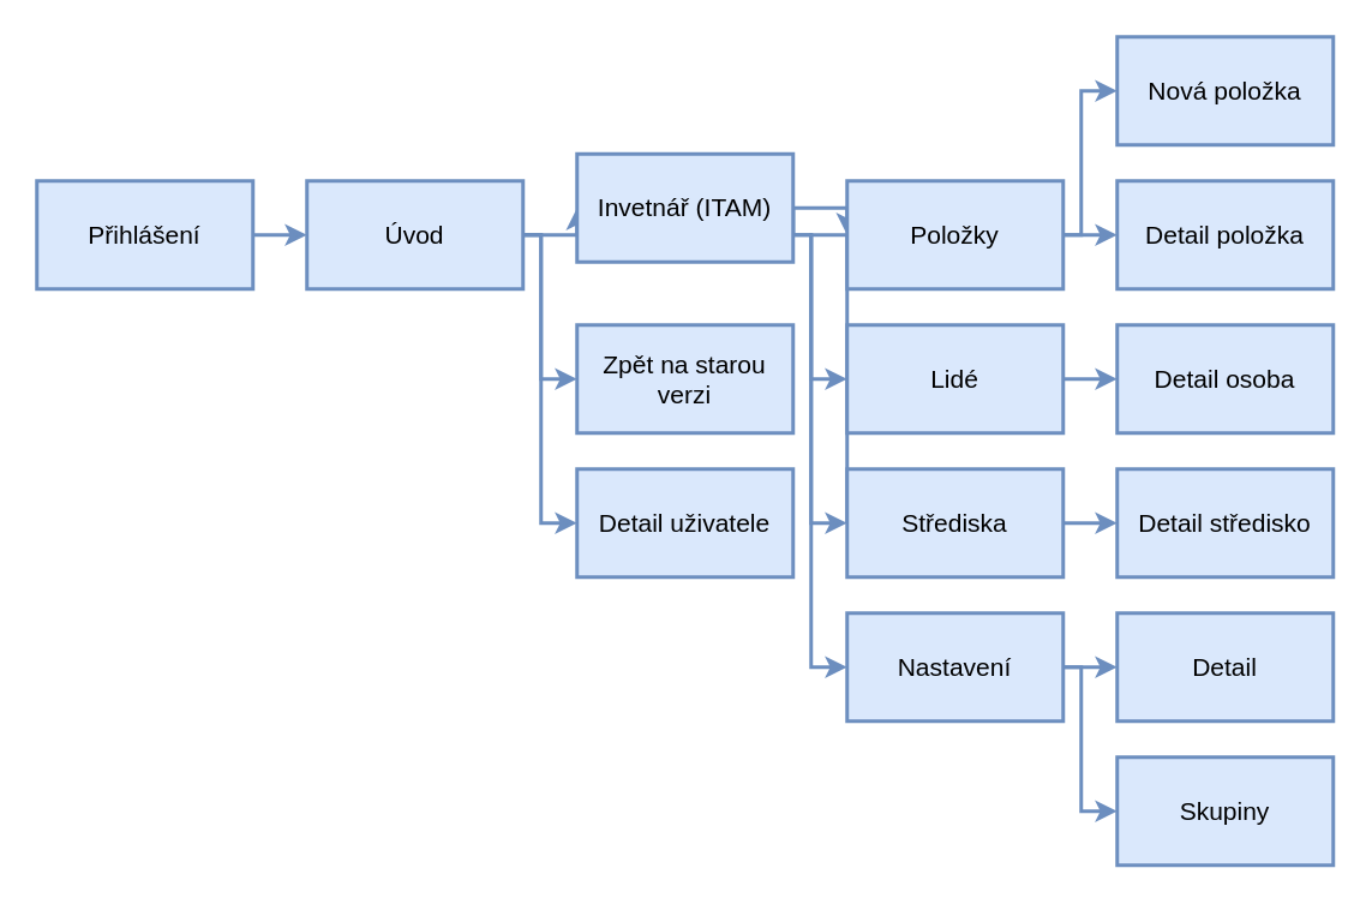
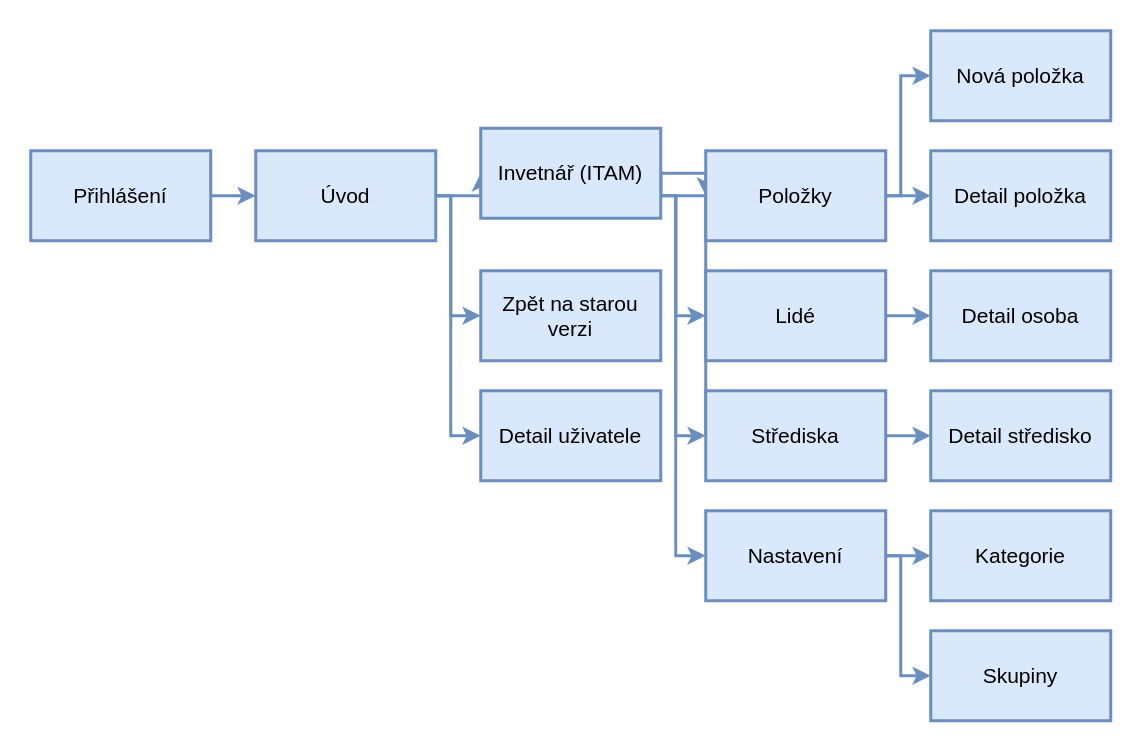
  <mxCell id="0" />
  <mxCell id="1" parent="0" />
  <mxCell id="2" style="edgeStyle=orthogonalEdgeStyle;rounded=0;orthogonalLoop=1;jettySize=auto;html=1;exitX=1;exitY=0.5;exitDx=0;exitDy=0;entryX=0;entryY=0.5;entryDx=0;entryDy=0;fontSize=14;strokeWidth=2;fillColor=#dae8fc;strokeColor=#6c8ebf;" edge="1" parent="1" source="3" target="7"><mxGeometry relative="1" as="geometry" /></mxCell>
  <mxCell id="3" value="Přihlášení" style="rounded=0;whiteSpace=wrap;html=1;fontSize=14;strokeWidth=2;fillColor=#dae8fc;strokeColor=#6c8ebf;" vertex="1" parent="1"><mxGeometry x="20" y="100" width="120" height="60" as="geometry" /></mxCell>
  <mxCell id="4" style="edgeStyle=orthogonalEdgeStyle;rounded=0;orthogonalLoop=1;jettySize=auto;html=1;exitX=1;exitY=0.5;exitDx=0;exitDy=0;entryX=0;entryY=0.5;entryDx=0;entryDy=0;fontSize=14;strokeWidth=2;fillColor=#dae8fc;strokeColor=#6c8ebf;" edge="1" parent="1" source="7" target="12"><mxGeometry relative="1" as="geometry" /></mxCell>
  <mxCell id="5" style="edgeStyle=orthogonalEdgeStyle;rounded=0;orthogonalLoop=1;jettySize=auto;html=1;exitX=1;exitY=0.5;exitDx=0;exitDy=0;entryX=0;entryY=0.5;entryDx=0;entryDy=0;fontSize=14;strokeWidth=2;fillColor=#dae8fc;strokeColor=#6c8ebf;" edge="1" parent="1" source="7" target="13"><mxGeometry relative="1" as="geometry"><Array as="points"><mxPoint x="300" y="130" /><mxPoint x="300" y="210" /></Array></mxGeometry></mxCell>
  <mxCell id="6" style="edgeStyle=orthogonalEdgeStyle;rounded=0;orthogonalLoop=1;jettySize=auto;html=1;exitX=1;exitY=0.5;exitDx=0;exitDy=0;entryX=0;entryY=0.5;entryDx=0;entryDy=0;fontSize=14;strokeWidth=2;fillColor=#dae8fc;strokeColor=#6c8ebf;" edge="1" parent="1" source="7" target="14"><mxGeometry relative="1" as="geometry"><Array as="points"><mxPoint x="300" y="130" /><mxPoint x="300" y="290" /></Array></mxGeometry></mxCell>
  <mxCell id="7" value="Úvod" style="rounded=0;whiteSpace=wrap;html=1;fontSize=14;strokeWidth=2;fillColor=#dae8fc;strokeColor=#6c8ebf;" vertex="1" parent="1"><mxGeometry x="170" y="100" width="120" height="60" as="geometry" /></mxCell>
  <mxCell id="8" style="edgeStyle=orthogonalEdgeStyle;rounded=0;orthogonalLoop=1;jettySize=auto;html=1;exitX=1;exitY=0.5;exitDx=0;exitDy=0;entryX=0;entryY=0.5;entryDx=0;entryDy=0;fontSize=14;strokeWidth=2;fillColor=#dae8fc;strokeColor=#6c8ebf;" edge="1" parent="1" source="12" target="17"><mxGeometry relative="1" as="geometry" /></mxCell>
  <mxCell id="9" style="edgeStyle=orthogonalEdgeStyle;rounded=0;orthogonalLoop=1;jettySize=auto;html=1;exitX=0;exitY=0.5;exitDx=0;exitDy=0;entryX=0;entryY=0.5;entryDx=0;entryDy=0;fontSize=14;strokeWidth=2;fillColor=#dae8fc;strokeColor=#6c8ebf;" edge="1" parent="1" source="21" target="19"><mxGeometry relative="1" as="geometry"><Array as="points"><mxPoint x="470" y="130" /><mxPoint x="450" y="130" /><mxPoint x="450" y="210" /></Array></mxGeometry></mxCell>
  <mxCell id="10" style="edgeStyle=orthogonalEdgeStyle;rounded=0;orthogonalLoop=1;jettySize=auto;html=1;exitX=1;exitY=0.5;exitDx=0;exitDy=0;entryX=0;entryY=0.5;entryDx=0;entryDy=0;fontSize=14;strokeWidth=2;fillColor=#dae8fc;strokeColor=#6c8ebf;" edge="1" parent="1" source="12" target="21"><mxGeometry relative="1" as="geometry"><Array as="points"><mxPoint x="450" y="130" /><mxPoint x="450" y="290" /></Array></mxGeometry></mxCell>
  <mxCell id="11" style="edgeStyle=orthogonalEdgeStyle;rounded=0;orthogonalLoop=1;jettySize=auto;html=1;exitX=1;exitY=0.5;exitDx=0;exitDy=0;entryX=0;entryY=0.5;entryDx=0;entryDy=0;fontSize=14;strokeWidth=2;fillColor=#dae8fc;strokeColor=#6c8ebf;" edge="1" parent="1" source="12" target="24"><mxGeometry relative="1" as="geometry"><Array as="points"><mxPoint x="450" y="130" /><mxPoint x="450" y="370" /></Array></mxGeometry></mxCell>
  <mxCell id="12" value="Invetnář (ITAM)" style="rounded=0;whiteSpace=wrap;html=1;fontSize=14;strokeWidth=2;fillColor=#dae8fc;strokeColor=#6c8ebf;" vertex="1" parent="1"><mxGeometry x="320" y="85" width="120" height="60" as="geometry" /></mxCell>
  <mxCell id="13" value="Zpět na starou verzi" style="whiteSpace=wrap;html=1;fontSize=14;strokeWidth=2;fillColor=#dae8fc;strokeColor=#6c8ebf;" vertex="1" parent="1"><mxGeometry x="320" y="180" width="120" height="60" as="geometry" /></mxCell>
  <mxCell id="14" value="Detail uživatele" style="rounded=0;whiteSpace=wrap;html=1;fontSize=14;strokeWidth=2;fillColor=#dae8fc;strokeColor=#6c8ebf;" vertex="1" parent="1"><mxGeometry x="320" y="260" width="120" height="60" as="geometry" /></mxCell>
  <mxCell id="15" style="edgeStyle=orthogonalEdgeStyle;rounded=0;orthogonalLoop=1;jettySize=auto;html=1;exitX=1;exitY=0.5;exitDx=0;exitDy=0;entryX=0;entryY=0.5;entryDx=0;entryDy=0;fontSize=14;strokeWidth=2;fillColor=#dae8fc;strokeColor=#6c8ebf;" edge="1" parent="1" source="17" target="25"><mxGeometry relative="1" as="geometry" /></mxCell>
  <mxCell id="16" style="edgeStyle=orthogonalEdgeStyle;rounded=0;orthogonalLoop=1;jettySize=auto;html=1;exitX=1;exitY=0.5;exitDx=0;exitDy=0;entryX=0;entryY=0.5;entryDx=0;entryDy=0;fontSize=14;strokeWidth=2;fillColor=#dae8fc;strokeColor=#6c8ebf;" edge="1" parent="1" source="17" target="26"><mxGeometry relative="1" as="geometry"><Array as="points"><mxPoint x="600" y="130" /><mxPoint x="600" y="50" /></Array></mxGeometry></mxCell>
  <mxCell id="17" value="Položky" style="rounded=0;whiteSpace=wrap;html=1;fontSize=14;strokeWidth=2;fillColor=#dae8fc;strokeColor=#6c8ebf;" vertex="1" parent="1"><mxGeometry x="470" y="100" width="120" height="60" as="geometry" /></mxCell>
  <mxCell id="18" style="edgeStyle=orthogonalEdgeStyle;rounded=0;orthogonalLoop=1;jettySize=auto;html=1;exitX=1;exitY=0.5;exitDx=0;exitDy=0;entryX=0;entryY=0.5;entryDx=0;entryDy=0;fontSize=14;strokeWidth=2;fillColor=#dae8fc;strokeColor=#6c8ebf;" edge="1" parent="1" source="19" target="27"><mxGeometry relative="1" as="geometry" /></mxCell>
  <mxCell id="19" value="Lidé" style="rounded=0;whiteSpace=wrap;html=1;fontSize=14;strokeWidth=2;fillColor=#dae8fc;strokeColor=#6c8ebf;" vertex="1" parent="1"><mxGeometry x="470" y="180" width="120" height="60" as="geometry" /></mxCell>
  <mxCell id="20" style="edgeStyle=orthogonalEdgeStyle;rounded=0;orthogonalLoop=1;jettySize=auto;html=1;exitX=1;exitY=0.5;exitDx=0;exitDy=0;entryX=0;entryY=0.5;entryDx=0;entryDy=0;fontSize=14;strokeWidth=2;fillColor=#dae8fc;strokeColor=#6c8ebf;" edge="1" parent="1" source="21" target="28"><mxGeometry relative="1" as="geometry" /></mxCell>
  <mxCell id="21" value="Střediska" style="rounded=0;whiteSpace=wrap;html=1;fontSize=14;strokeWidth=2;fillColor=#dae8fc;strokeColor=#6c8ebf;" vertex="1" parent="1"><mxGeometry x="470" y="260" width="120" height="60" as="geometry" /></mxCell>
  <mxCell id="22" style="edgeStyle=orthogonalEdgeStyle;rounded=0;orthogonalLoop=1;jettySize=auto;html=1;exitX=1;exitY=0.5;exitDx=0;exitDy=0;entryX=0;entryY=0.5;entryDx=0;entryDy=0;fontSize=14;strokeWidth=2;fillColor=#dae8fc;strokeColor=#6c8ebf;" edge="1" parent="1" source="24" target="29"><mxGeometry relative="1" as="geometry" /></mxCell>
  <mxCell id="23" style="edgeStyle=orthogonalEdgeStyle;rounded=0;orthogonalLoop=1;jettySize=auto;html=1;exitX=1;exitY=0.5;exitDx=0;exitDy=0;entryX=0;entryY=0.5;entryDx=0;entryDy=0;fontSize=14;strokeWidth=2;fillColor=#dae8fc;strokeColor=#6c8ebf;" edge="1" parent="1" source="24" target="30"><mxGeometry relative="1" as="geometry"><Array as="points"><mxPoint x="600" y="370" /><mxPoint x="600" y="450" /></Array></mxGeometry></mxCell>
  <mxCell id="24" value="Nastavení" style="rounded=0;whiteSpace=wrap;html=1;fontSize=14;strokeWidth=2;fillColor=#dae8fc;strokeColor=#6c8ebf;" vertex="1" parent="1"><mxGeometry x="470" y="340" width="120" height="60" as="geometry" /></mxCell>
  <mxCell id="25" value="Detail položka" style="rounded=0;whiteSpace=wrap;html=1;fontSize=14;strokeWidth=2;fillColor=#dae8fc;strokeColor=#6c8ebf;" vertex="1" parent="1"><mxGeometry x="620" y="100" width="120" height="60" as="geometry" /></mxCell>
  <mxCell id="26" value="Nová položka" style="rounded=0;whiteSpace=wrap;html=1;fontSize=14;strokeWidth=2;fillColor=#dae8fc;strokeColor=#6c8ebf;" vertex="1" parent="1"><mxGeometry x="620" width="120" height="60" as="geometry" y="20" /></mxCell>
  <mxCell id="27" value="Detail osoba" style="rounded=0;whiteSpace=wrap;html=1;fontSize=14;strokeWidth=2;fillColor=#dae8fc;strokeColor=#6c8ebf;" vertex="1" parent="1"><mxGeometry x="620" y="180" width="120" height="60" as="geometry" /></mxCell>
  <mxCell id="28" value="Detail středisko" style="rounded=0;whiteSpace=wrap;html=1;fontSize=14;strokeWidth=2;fillColor=#dae8fc;strokeColor=#6c8ebf;" vertex="1" parent="1"><mxGeometry x="620" y="260" width="120" height="60" as="geometry" /></mxCell>
- <mxCell id="29" value="Detail" style="rounded=0;whiteSpace=wrap;html=1;fontSize=14;strokeWidth=2;fillColor=#dae8fc;strokeColor=#6c8ebf;" vertex="1" parent="1"><mxGeometry x="620" y="340" width="120" height="60" as="geometry" /></mxCell>
+ <mxCell id="29" value="Kategorie" style="rounded=0;whiteSpace=wrap;html=1;fontSize=14;strokeWidth=2;fillColor=#dae8fc;strokeColor=#6c8ebf;" vertex="1" parent="1"><mxGeometry x="620" y="340" width="120" height="60" as="geometry" /></mxCell>
  <mxCell id="30" value="Skupiny" style="rounded=0;whiteSpace=wrap;html=1;fontSize=14;strokeWidth=2;fillColor=#dae8fc;strokeColor=#6c8ebf;" vertex="1" parent="1"><mxGeometry x="620" y="420" width="120" height="60" as="geometry" /></mxCell>
